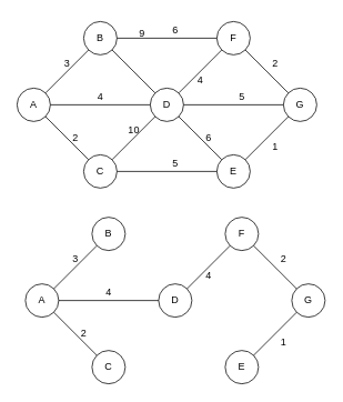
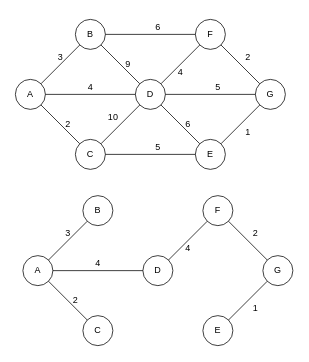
  <mxCell id="0" />
  <mxCell id="1" parent="0" />
  <mxCell id="2" value="A" style="ellipse;whiteSpace=wrap;html=1;aspect=fixed;" vertex="1" parent="1"><mxGeometry x="20" y="105" width="40" height="40" as="geometry" /></mxCell>
  <mxCell id="3" value="B" style="ellipse;whiteSpace=wrap;html=1;aspect=fixed;" vertex="1" parent="1"><mxGeometry x="100" y="25" width="40" height="40" as="geometry" /></mxCell>
  <mxCell id="4" value="C" style="ellipse;whiteSpace=wrap;html=1;aspect=fixed;" vertex="1" parent="1"><mxGeometry x="100" y="185" width="40" height="40" as="geometry" /></mxCell>
  <mxCell id="5" value="D" style="ellipse;whiteSpace=wrap;html=1;aspect=fixed;" vertex="1" parent="1"><mxGeometry x="180" y="105" width="40" height="40" as="geometry" /></mxCell>
  <mxCell id="6" value="E" style="ellipse;whiteSpace=wrap;html=1;aspect=fixed;" vertex="1" parent="1"><mxGeometry x="260" y="185" width="40" height="40" as="geometry" /></mxCell>
  <mxCell id="7" value="F" style="ellipse;whiteSpace=wrap;html=1;aspect=fixed;" vertex="1" parent="1"><mxGeometry x="260" y="25" width="40" height="40" as="geometry" /></mxCell>
  <mxCell id="8" value="G" style="ellipse;whiteSpace=wrap;html=1;aspect=fixed;" vertex="1" parent="1"><mxGeometry x="340" y="105" width="40" height="40" as="geometry" /></mxCell>
  <mxCell id="9" value="" style="endArrow=none;html=1;rounded=0;entryX=1;entryY=1;entryDx=0;entryDy=0;exitX=0;exitY=0;exitDx=0;exitDy=0;" edge="1" parent="1" source="8" target="7"><mxGeometry width="50" height="50" relative="1" as="geometry"><mxPoint x="250" y="175" as="sourcePoint" /><mxPoint x="300" y="125" as="targetPoint" /></mxGeometry></mxCell>
  <mxCell id="10" value="" style="endArrow=none;html=1;rounded=0;entryX=0;entryY=1;entryDx=0;entryDy=0;exitX=1;exitY=0;exitDx=0;exitDy=0;" edge="1" parent="1" source="6" target="8"><mxGeometry width="50" height="50" relative="1" as="geometry"><mxPoint x="260" y="185" as="sourcePoint" /><mxPoint x="310" y="135" as="targetPoint" /></mxGeometry></mxCell>
  <mxCell id="11" value="" style="endArrow=none;html=1;rounded=0;entryX=0;entryY=1;entryDx=0;entryDy=0;exitX=1;exitY=0;exitDx=0;exitDy=0;" edge="1" parent="1" source="5" target="7"><mxGeometry width="50" height="50" relative="1" as="geometry"><mxPoint x="270" y="195" as="sourcePoint" /><mxPoint x="320" y="145" as="targetPoint" /></mxGeometry></mxCell>
  <mxCell id="12" value="" style="endArrow=none;html=1;rounded=0;exitX=1;exitY=1;exitDx=0;exitDy=0;entryX=0;entryY=0;entryDx=0;entryDy=0;" edge="1" parent="1" source="5" target="6"><mxGeometry width="50" height="50" relative="1" as="geometry"><mxPoint x="290" y="215" as="sourcePoint" /><mxPoint x="340" y="165" as="targetPoint" /></mxGeometry></mxCell>
  <mxCell id="13" value="" style="endArrow=none;html=1;rounded=0;entryX=0;entryY=0.5;entryDx=0;entryDy=0;exitX=1;exitY=0.5;exitDx=0;exitDy=0;" edge="1" parent="1" source="4" target="6"><mxGeometry width="50" height="50" relative="1" as="geometry"><mxPoint x="300" y="225" as="sourcePoint" /><mxPoint x="350" y="175" as="targetPoint" /></mxGeometry></mxCell>
  <mxCell id="14" value="" style="endArrow=none;html=1;rounded=0;entryX=0;entryY=0.5;entryDx=0;entryDy=0;exitX=1;exitY=0.5;exitDx=0;exitDy=0;" edge="1" parent="1" source="3" target="7"><mxGeometry width="50" height="50" relative="1" as="geometry"><mxPoint x="310" y="235" as="sourcePoint" /><mxPoint x="360" y="185" as="targetPoint" /></mxGeometry></mxCell>
  <mxCell id="15" value="" style="endArrow=none;html=1;rounded=0;entryX=0;entryY=1;entryDx=0;entryDy=0;exitX=1;exitY=0;exitDx=0;exitDy=0;" edge="1" parent="1" source="4" target="5"><mxGeometry width="50" height="50" relative="1" as="geometry"><mxPoint x="320" y="245" as="sourcePoint" /><mxPoint x="370" y="195" as="targetPoint" /></mxGeometry></mxCell>
  <mxCell id="16" value="" style="endArrow=none;html=1;rounded=0;entryX=0;entryY=0;entryDx=0;entryDy=0;exitX=1;exitY=1;exitDx=0;exitDy=0;" edge="1" parent="1" source="3" target="5"><mxGeometry width="50" height="50" relative="1" as="geometry"><mxPoint x="330" y="255" as="sourcePoint" /><mxPoint x="380" y="205" as="targetPoint" /></mxGeometry></mxCell>
  <mxCell id="17" value="" style="endArrow=none;html=1;rounded=0;exitX=0;exitY=0;exitDx=0;exitDy=0;entryX=1;entryY=1;entryDx=0;entryDy=0;" edge="1" parent="1" source="4" target="2"><mxGeometry width="50" height="50" relative="1" as="geometry"><mxPoint x="350" y="275" as="sourcePoint" /><mxPoint x="400" y="225" as="targetPoint" /></mxGeometry></mxCell>
  <mxCell id="18" value="" style="endArrow=none;html=1;rounded=0;exitX=1;exitY=0;exitDx=0;exitDy=0;entryX=0;entryY=1;entryDx=0;entryDy=0;" edge="1" parent="1" source="2" target="3"><mxGeometry width="50" height="50" relative="1" as="geometry"><mxPoint x="360" y="285" as="sourcePoint" /><mxPoint x="410" y="235" as="targetPoint" /></mxGeometry></mxCell>
  <mxCell id="19" value="3" style="text;html=1;align=center;verticalAlign=middle;resizable=0;points=[];autosize=1;strokeColor=none;fillColor=none;" vertex="1" parent="1"><mxGeometry x="65" y="60" width="30" height="30" as="geometry" /></mxCell>
  <mxCell id="20" value="6" style="text;html=1;align=center;verticalAlign=middle;resizable=0;points=[];autosize=1;strokeColor=none;fillColor=none;" vertex="1" parent="1"><mxGeometry x="195" y="20" width="30" height="30" as="geometry" /></mxCell>
- <mxCell id="21" value="9" style="text;html=1;align=center;verticalAlign=middle;resizable=0;points=[];autosize=1;strokeColor=none;fillColor=none;" vertex="1" parent="1"><mxGeometry x="155" y="25" width="30" height="30" as="geometry" /></mxCell>
+ <mxCell id="21" value="9" style="text;html=1;align=center;verticalAlign=middle;resizable=0;points=[];autosize=1;strokeColor=none;fillColor=none;" vertex="1" parent="1"><mxGeometry x="155" y="70" width="30" height="30" as="geometry" /></mxCell>
  <mxCell id="22" value="2" style="text;html=1;align=center;verticalAlign=middle;resizable=0;points=[];autosize=1;strokeColor=none;fillColor=none;" vertex="1" parent="1"><mxGeometry x="75" y="150" width="30" height="30" as="geometry" /></mxCell>
- <mxCell id="23" value="10" style="text;html=1;align=center;verticalAlign=middle;resizable=0;points=[];autosize=1;strokeColor=none;fillColor=none;" vertex="1" parent="1"><mxGeometry x="140" y="140" width="40" height="30" as="geometry" /></mxCell>
+ <mxCell id="23" value="10" style="text;html=1;align=center;verticalAlign=middle;resizable=0;points=[];autosize=1;strokeColor=none;fillColor=none;" vertex="1" parent="1"><mxGeometry x="130" y="140" width="40" height="30" as="geometry" /></mxCell>
  <mxCell id="24" value="5" style="text;html=1;align=center;verticalAlign=middle;resizable=0;points=[];autosize=1;strokeColor=none;fillColor=none;" vertex="1" parent="1"><mxGeometry x="195" y="180" width="30" height="30" as="geometry" /></mxCell>
  <mxCell id="25" value="6" style="text;html=1;align=center;verticalAlign=middle;resizable=0;points=[];autosize=1;strokeColor=none;fillColor=none;" vertex="1" parent="1"><mxGeometry x="235" y="150" width="30" height="30" as="geometry" /></mxCell>
  <mxCell id="26" value="4" style="text;html=1;align=center;verticalAlign=middle;resizable=0;points=[];autosize=1;strokeColor=none;fillColor=none;" vertex="1" parent="1"><mxGeometry x="225" y="80" width="30" height="30" as="geometry" /></mxCell>
  <mxCell id="27" value="2" style="text;html=1;align=center;verticalAlign=middle;resizable=0;points=[];autosize=1;strokeColor=none;fillColor=none;" vertex="1" parent="1"><mxGeometry x="315" y="60" width="30" height="30" as="geometry" /></mxCell>
  <mxCell id="28" value="1" style="text;html=1;align=center;verticalAlign=middle;resizable=0;points=[];autosize=1;strokeColor=none;fillColor=none;" vertex="1" parent="1"><mxGeometry x="315" y="160" width="30" height="30" as="geometry" /></mxCell>
  <mxCell id="29" value="" style="endArrow=none;html=1;rounded=0;entryX=0;entryY=0.5;entryDx=0;entryDy=0;exitX=1;exitY=0.5;exitDx=0;exitDy=0;" edge="1" parent="1" source="2" target="5"><mxGeometry width="50" height="50" relative="1" as="geometry"><mxPoint x="190" y="255" as="sourcePoint" /><mxPoint x="240" y="205" as="targetPoint" /></mxGeometry></mxCell>
  <mxCell id="30" value="" style="endArrow=none;html=1;rounded=0;entryX=1;entryY=0.5;entryDx=0;entryDy=0;exitX=0;exitY=0.5;exitDx=0;exitDy=0;" edge="1" parent="1" source="8" target="5"><mxGeometry width="50" height="50" relative="1" as="geometry"><mxPoint x="70" y="135" as="sourcePoint" /><mxPoint x="190" y="135" as="targetPoint" /></mxGeometry></mxCell>
  <mxCell id="31" value="4" style="text;html=1;align=center;verticalAlign=middle;resizable=0;points=[];autosize=1;strokeColor=none;fillColor=none;" vertex="1" parent="1"><mxGeometry x="105" y="100" width="30" height="30" as="geometry" /></mxCell>
  <mxCell id="32" value="5" style="text;html=1;align=center;verticalAlign=middle;resizable=0;points=[];autosize=1;strokeColor=none;fillColor=none;" vertex="1" parent="1"><mxGeometry x="275" y="100" width="30" height="30" as="geometry" /></mxCell>
  <mxCell id="33" value="A" style="ellipse;whiteSpace=wrap;html=1;aspect=fixed;" vertex="1" parent="1"><mxGeometry x="30" y="340" width="40" height="40" as="geometry" /></mxCell>
  <mxCell id="34" value="B" style="ellipse;whiteSpace=wrap;html=1;aspect=fixed;" vertex="1" parent="1"><mxGeometry x="110" y="260" width="40" height="40" as="geometry" /></mxCell>
  <mxCell id="35" value="C" style="ellipse;whiteSpace=wrap;html=1;aspect=fixed;" vertex="1" parent="1"><mxGeometry x="110" y="420" width="40" height="40" as="geometry" /></mxCell>
  <mxCell id="36" value="D" style="ellipse;whiteSpace=wrap;html=1;aspect=fixed;" vertex="1" parent="1"><mxGeometry x="190" y="340" width="40" height="40" as="geometry" /></mxCell>
  <mxCell id="37" value="E" style="ellipse;whiteSpace=wrap;html=1;aspect=fixed;" vertex="1" parent="1"><mxGeometry x="270" y="420" width="40" height="40" as="geometry" /></mxCell>
  <mxCell id="38" value="F" style="ellipse;whiteSpace=wrap;html=1;aspect=fixed;" vertex="1" parent="1"><mxGeometry x="270" y="260" width="40" height="40" as="geometry" /></mxCell>
  <mxCell id="39" value="G" style="ellipse;whiteSpace=wrap;html=1;aspect=fixed;" vertex="1" parent="1"><mxGeometry x="350" y="340" width="40" height="40" as="geometry" /></mxCell>
  <mxCell id="40" value="" style="endArrow=none;html=1;rounded=0;entryX=1;entryY=1;entryDx=0;entryDy=0;exitX=0;exitY=0;exitDx=0;exitDy=0;" edge="1" parent="1" source="39" target="38"><mxGeometry width="50" height="50" relative="1" as="geometry"><mxPoint x="260" y="410" as="sourcePoint" /><mxPoint x="310" y="360" as="targetPoint" /></mxGeometry></mxCell>
  <mxCell id="41" value="" style="endArrow=none;html=1;rounded=0;entryX=0;entryY=1;entryDx=0;entryDy=0;exitX=1;exitY=0;exitDx=0;exitDy=0;" edge="1" parent="1" source="37" target="39"><mxGeometry width="50" height="50" relative="1" as="geometry"><mxPoint x="270" y="420" as="sourcePoint" /><mxPoint x="320" y="370" as="targetPoint" /></mxGeometry></mxCell>
  <mxCell id="42" value="" style="endArrow=none;html=1;rounded=0;entryX=0;entryY=1;entryDx=0;entryDy=0;exitX=1;exitY=0;exitDx=0;exitDy=0;" edge="1" parent="1" source="36" target="38"><mxGeometry width="50" height="50" relative="1" as="geometry"><mxPoint x="280" y="430" as="sourcePoint" /><mxPoint x="330" y="380" as="targetPoint" /></mxGeometry></mxCell>
  <mxCell id="43" value="" style="endArrow=none;html=1;rounded=0;exitX=0;exitY=0;exitDx=0;exitDy=0;entryX=1;entryY=1;entryDx=0;entryDy=0;" edge="1" parent="1" source="35" target="33"><mxGeometry width="50" height="50" relative="1" as="geometry"><mxPoint x="360" y="510" as="sourcePoint" /><mxPoint x="410" y="460" as="targetPoint" /></mxGeometry></mxCell>
  <mxCell id="44" value="" style="endArrow=none;html=1;rounded=0;exitX=1;exitY=0;exitDx=0;exitDy=0;entryX=0;entryY=1;entryDx=0;entryDy=0;" edge="1" parent="1" source="33" target="34"><mxGeometry width="50" height="50" relative="1" as="geometry"><mxPoint x="370" y="520" as="sourcePoint" /><mxPoint x="420" y="470" as="targetPoint" /></mxGeometry></mxCell>
  <mxCell id="45" value="3" style="text;html=1;align=center;verticalAlign=middle;resizable=0;points=[];autosize=1;strokeColor=none;fillColor=none;" vertex="1" parent="1"><mxGeometry x="75" y="295" width="30" height="30" as="geometry" /></mxCell>
  <mxCell id="46" value="2" style="text;html=1;align=center;verticalAlign=middle;resizable=0;points=[];autosize=1;strokeColor=none;fillColor=none;" vertex="1" parent="1"><mxGeometry x="85" y="385" width="30" height="30" as="geometry" /></mxCell>
  <mxCell id="47" value="4" style="text;html=1;align=center;verticalAlign=middle;resizable=0;points=[];autosize=1;strokeColor=none;fillColor=none;" vertex="1" parent="1"><mxGeometry x="235" y="315" width="30" height="30" as="geometry" /></mxCell>
  <mxCell id="48" value="2" style="text;html=1;align=center;verticalAlign=middle;resizable=0;points=[];autosize=1;strokeColor=none;fillColor=none;" vertex="1" parent="1"><mxGeometry x="325" y="295" width="30" height="30" as="geometry" /></mxCell>
  <mxCell id="49" value="1" style="text;html=1;align=center;verticalAlign=middle;resizable=0;points=[];autosize=1;strokeColor=none;fillColor=none;" vertex="1" parent="1"><mxGeometry x="325" y="395" width="30" height="30" as="geometry" /></mxCell>
  <mxCell id="50" value="" style="endArrow=none;html=1;rounded=0;entryX=0;entryY=0.5;entryDx=0;entryDy=0;exitX=1;exitY=0.5;exitDx=0;exitDy=0;" edge="1" parent="1" source="33" target="36"><mxGeometry width="50" height="50" relative="1" as="geometry"><mxPoint x="200" y="490" as="sourcePoint" /><mxPoint x="250" y="440" as="targetPoint" /></mxGeometry></mxCell>
  <mxCell id="51" value="4" style="text;html=1;align=center;verticalAlign=middle;resizable=0;points=[];autosize=1;strokeColor=none;fillColor=none;" vertex="1" parent="1"><mxGeometry x="115" y="335" width="30" height="30" as="geometry" /></mxCell>
